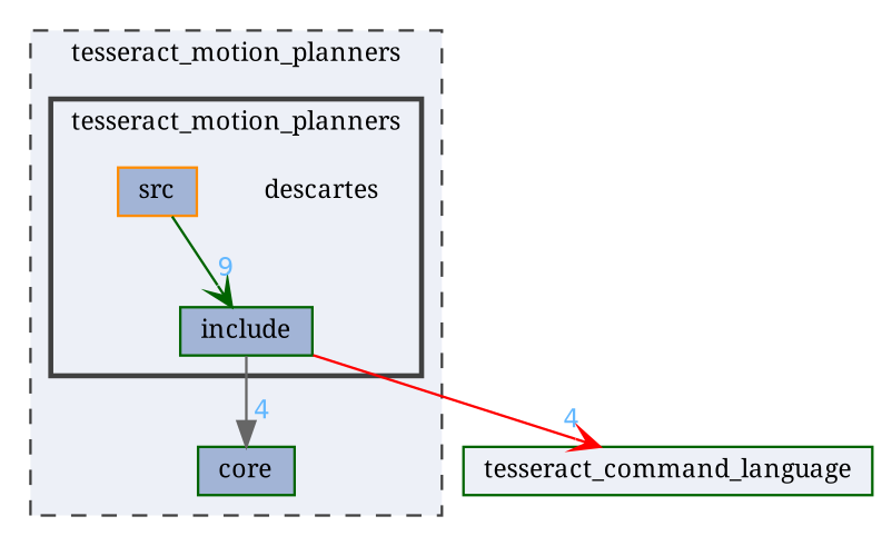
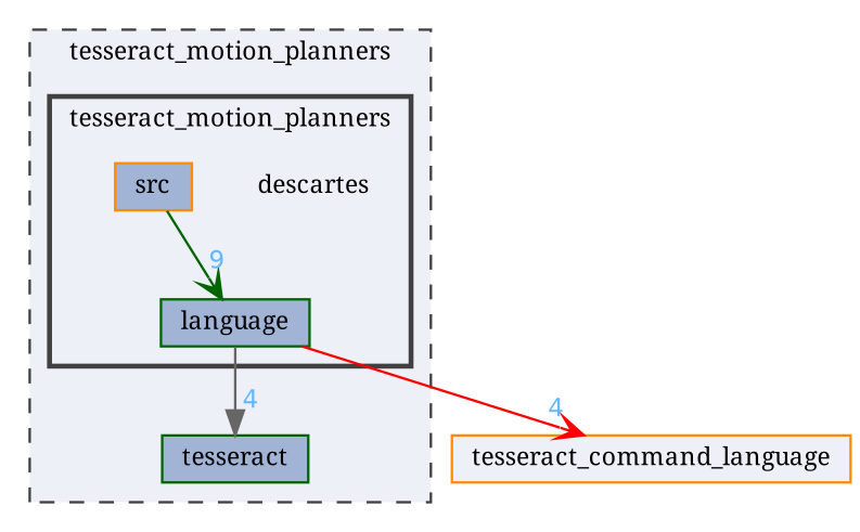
  digraph {
    compound=true
    fontname="Noto Serif"
    node [fontname="Noto Serif" fontsize=10 shape=box color=darkorange fillcolor="#a2b4d6" style=filled]
    edge [fontcolor=steelblue1 fontname="Noto Serif" fontsize=10 headlabel=4 labeldistance=1.5 labelfontname=Helvetica labelfontsize=10 arrowhead=vee]
    n1 [height=0.2 label=descartes shape=plaintext width=0.4 fillcolor="" style=""]
-   n2 [color=darkgreen height=0.2 label=include width=0.4]
+   n2 [color=darkgreen height=0.2 label=language width=0.4]
    n3 [height=0.2 label=src width=0.4]
-   n4 [color=darkgreen height=0.2 label=core width=0.4]
-   n5 [color=darkgreen fillcolor="#edf0f7" height=0.2 label=tesseract_command_language width=0.4]
+   n4 [color=darkgreen height=0.2 label=tesseract width=0.4]
+   n5 [fillcolor="#edf0f7" height=0.2 label=tesseract_command_language width=0.4]
    subgraph cluster_1 {
      bgcolor="#edf0f7"
      fontsize=10
      label=tesseract_motion_planners
      pencolor=grey25
      style="filled,dashed"
      n4
      subgraph cluster_2 {
        bgcolor="#edf0f7"
        fontsize=10
        pencolor=grey25
        style="filled,bold"
        n1
        n2
        n3
      }
    }
    n2 -> n4 [color=gray40 arrowhead=normal]
    n2 -> n5 [color=red]
    n3 -> n2 [color=darkgreen headlabel=9]
  }
